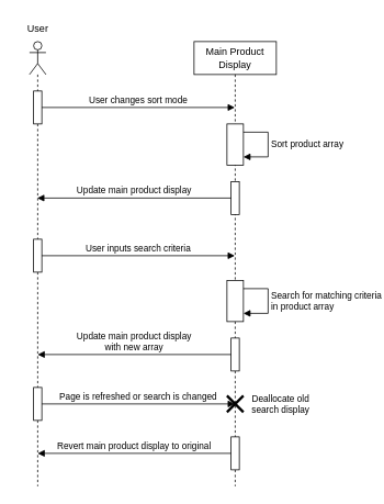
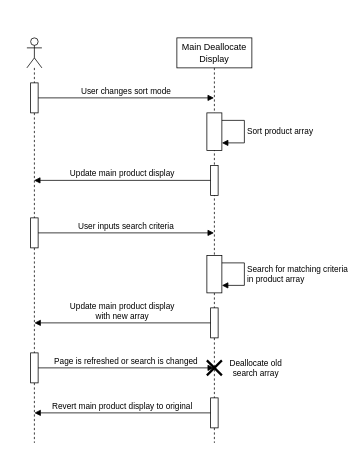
  <mxCell id="0" />
  <mxCell id="1" parent="0" />
- <mxCell id="2" value="Main Product Display" style="shape=umlLifeline;perimeter=lifelinePerimeter;whiteSpace=wrap;html=1;container=1;dropTarget=0;collapsible=0;recursiveResize=0;outlineConnect=0;portConstraint=eastwest;newEdgeStyle={&quot;curved&quot;:0,&quot;rounded&quot;:0};" vertex="1" parent="1"><mxGeometry x="235" y="50" width="100" height="540" as="geometry" /></mxCell>
+ <mxCell id="2" value="Main Deallocate Display" style="shape=umlLifeline;perimeter=lifelinePerimeter;whiteSpace=wrap;html=1;container=1;dropTarget=0;collapsible=0;recursiveResize=0;outlineConnect=0;portConstraint=eastwest;newEdgeStyle={&quot;curved&quot;:0,&quot;rounded&quot;:0};" vertex="1" parent="1"><mxGeometry x="235" y="50" width="100" height="540" as="geometry" /></mxCell>
  <mxCell id="3" value="" style="html=1;points=[[0,0,0,0,5],[0,1,0,0,-5],[1,0,0,0,5],[1,1,0,0,-5]];perimeter=orthogonalPerimeter;outlineConnect=0;targetShapes=umlLifeline;portConstraint=eastwest;newEdgeStyle={&quot;curved&quot;:0,&quot;rounded&quot;:0};" vertex="1" parent="2"><mxGeometry x="40" y="100" width="20" height="50" as="geometry" /></mxCell>
  <mxCell id="4" value="Sort product array" style="html=1;align=left;spacingLeft=2;endArrow=block;rounded=0;edgeStyle=orthogonalEdgeStyle;curved=0;rounded=0;" edge="1" target="3" parent="2"><mxGeometry relative="1" as="geometry"><mxPoint x="60" y="110" as="sourcePoint" /><Array as="points"><mxPoint x="90" y="110" /><mxPoint x="90" y="140" /></Array></mxGeometry></mxCell>
  <mxCell id="5" value="" style="html=1;points=[[0,0,0,0,5],[0,1,0,0,-5],[1,0,0,0,5],[1,1,0,0,-5]];perimeter=orthogonalPerimeter;outlineConnect=0;targetShapes=umlLifeline;portConstraint=eastwest;newEdgeStyle={&quot;curved&quot;:0,&quot;rounded&quot;:0};" vertex="1" parent="2"><mxGeometry x="45" y="170" width="10" height="40" as="geometry" /></mxCell>
  <mxCell id="6" value="" style="html=1;points=[[0,0,0,0,5],[0,1,0,0,-5],[1,0,0,0,5],[1,1,0,0,-5]];perimeter=orthogonalPerimeter;outlineConnect=0;targetShapes=umlLifeline;portConstraint=eastwest;newEdgeStyle={&quot;curved&quot;:0,&quot;rounded&quot;:0};" vertex="1" parent="2"><mxGeometry x="40" y="290" width="20" height="50" as="geometry" /></mxCell>
  <mxCell id="7" value="Search for matching criteria&lt;div&gt;in product array&lt;/div&gt;" style="html=1;align=left;spacingLeft=2;endArrow=block;rounded=0;edgeStyle=orthogonalEdgeStyle;curved=0;rounded=0;" edge="1" parent="2" target="6"><mxGeometry relative="1" as="geometry"><mxPoint x="60" y="300" as="sourcePoint" /><Array as="points"><mxPoint x="90" y="300" /><mxPoint x="90" y="330" /></Array></mxGeometry></mxCell>
  <mxCell id="8" value="" style="html=1;points=[[0,0,0,0,5],[0,1,0,0,-5],[1,0,0,0,5],[1,1,0,0,-5]];perimeter=orthogonalPerimeter;outlineConnect=0;targetShapes=umlLifeline;portConstraint=eastwest;newEdgeStyle={&quot;curved&quot;:0,&quot;rounded&quot;:0};" vertex="1" parent="2"><mxGeometry x="45" y="360" width="10" height="40" as="geometry" /></mxCell>
  <mxCell id="9" value="Update main product display&lt;div&gt;with new array&lt;/div&gt;" style="html=1;verticalAlign=bottom;endArrow=block;curved=0;rounded=0;" edge="1" parent="2"><mxGeometry width="80" relative="1" as="geometry"><mxPoint x="45" y="380" as="sourcePoint" /><mxPoint x="-190" y="380" as="targetPoint" /></mxGeometry></mxCell>
  <mxCell id="10" value="" style="shape=umlDestroy;whiteSpace=wrap;html=1;strokeWidth=3;targetShapes=umlLifeline;" vertex="1" parent="2"><mxGeometry x="40" y="430" width="20" height="20" as="geometry" /></mxCell>
  <mxCell id="11" value="" style="shape=umlLifeline;perimeter=lifelinePerimeter;whiteSpace=wrap;html=1;container=1;dropTarget=0;collapsible=0;recursiveResize=0;outlineConnect=0;portConstraint=eastwest;newEdgeStyle={&quot;curved&quot;:0,&quot;rounded&quot;:0};participant=umlActor;" vertex="1" parent="1"><mxGeometry x="35" y="50" width="20" height="540" as="geometry" /></mxCell>
  <mxCell id="12" value="" style="html=1;points=[[0,0,0,0,5],[0,1,0,0,-5],[1,0,0,0,5],[1,1,0,0,-5]];perimeter=orthogonalPerimeter;outlineConnect=0;targetShapes=umlLifeline;portConstraint=eastwest;newEdgeStyle={&quot;curved&quot;:0,&quot;rounded&quot;:0};" vertex="1" parent="11"><mxGeometry x="5" y="60" width="10" height="40" as="geometry" /></mxCell>
  <mxCell id="13" value="" style="html=1;points=[[0,0,0,0,5],[0,1,0,0,-5],[1,0,0,0,5],[1,1,0,0,-5]];perimeter=orthogonalPerimeter;outlineConnect=0;targetShapes=umlLifeline;portConstraint=eastwest;newEdgeStyle={&quot;curved&quot;:0,&quot;rounded&quot;:0};" vertex="1" parent="11"><mxGeometry x="5" y="240" width="10" height="40" as="geometry" /></mxCell>
  <mxCell id="14" value="" style="html=1;points=[[0,0,0,0,5],[0,1,0,0,-5],[1,0,0,0,5],[1,1,0,0,-5]];perimeter=orthogonalPerimeter;outlineConnect=0;targetShapes=umlLifeline;portConstraint=eastwest;newEdgeStyle={&quot;curved&quot;:0,&quot;rounded&quot;:0};" vertex="1" parent="11"><mxGeometry x="5" y="420" width="10" height="40" as="geometry" /></mxCell>
  <mxCell id="15" value="User changes sort mode" style="html=1;verticalAlign=bottom;endArrow=block;curved=0;rounded=0;" edge="1" parent="1" source="12"><mxGeometry width="80" relative="1" as="geometry"><mxPoint x="65" y="140" as="sourcePoint" /><mxPoint x="284.5" y="130" as="targetPoint" /></mxGeometry></mxCell>
- <mxCell id="16" value="User" style="text;html=1;align=center;verticalAlign=middle;resizable=0;points=[];autosize=1;strokeColor=none;fillColor=none;" vertex="1" parent="1"><mxGeometry x="20" y="20" width="50" height="30" as="geometry" /></mxCell>
  <mxCell id="17" value="Update main product display" style="html=1;verticalAlign=bottom;endArrow=block;curved=0;rounded=0;" edge="1" parent="1" target="11"><mxGeometry width="80" relative="1" as="geometry"><mxPoint x="280" y="240" as="sourcePoint" /><mxPoint x="155" y="240" as="targetPoint" /></mxGeometry></mxCell>
  <mxCell id="18" value="User inputs search criteria" style="html=1;verticalAlign=bottom;endArrow=block;curved=0;rounded=0;" edge="1" parent="1" source="13" target="2"><mxGeometry width="80" relative="1" as="geometry"><mxPoint x="85" y="320" as="sourcePoint" /><mxPoint x="284.67" y="290" as="targetPoint" /></mxGeometry></mxCell>
  <mxCell id="19" value="Page is refreshed or search is changed" style="html=1;verticalAlign=bottom;endArrow=block;curved=0;rounded=0;" edge="1" parent="1" source="14" target="2"><mxGeometry width="80" relative="1" as="geometry"><mxPoint x="55" y="490" as="sourcePoint" /><mxPoint x="135" y="490" as="targetPoint" /></mxGeometry></mxCell>
- <mxCell id="20" value="&lt;font style=&quot;font-size: 11px;&quot;&gt;Deallocate old&lt;/font&gt;&lt;div style=&quot;font-size: 11px;&quot;&gt;&lt;font style=&quot;font-size: 11px;&quot;&gt;search display&lt;/font&gt;&lt;/div&gt;" style="text;html=1;align=center;verticalAlign=middle;resizable=0;points=[];autosize=1;strokeColor=none;fillColor=none;" vertex="1" parent="1"><mxGeometry x="295" y="470" width="90" height="40" as="geometry" /></mxCell>
+ <mxCell id="20" value="&lt;font style=&quot;font-size: 11px;&quot;&gt;Deallocate old&lt;/font&gt;&lt;div style=&quot;font-size: 11px;&quot;&gt;&lt;font style=&quot;font-size: 11px;&quot;&gt;search array&lt;/font&gt;&lt;/div&gt;" style="text;html=1;align=center;verticalAlign=middle;resizable=0;points=[];autosize=1;strokeColor=none;fillColor=none;" vertex="1" parent="1"><mxGeometry x="295" y="470" width="90" height="40" as="geometry" /></mxCell>
  <mxCell id="21" value="" style="html=1;points=[[0,0,0,0,5],[0,1,0,0,-5],[1,0,0,0,5],[1,1,0,0,-5]];perimeter=orthogonalPerimeter;outlineConnect=0;targetShapes=umlLifeline;portConstraint=eastwest;newEdgeStyle={&quot;curved&quot;:0,&quot;rounded&quot;:0};" vertex="1" parent="1"><mxGeometry x="280" y="530" width="10" height="40" as="geometry" /></mxCell>
  <mxCell id="22" value="Revert main product display to original" style="html=1;verticalAlign=bottom;endArrow=block;curved=0;rounded=0;" edge="1" parent="1"><mxGeometry width="80" relative="1" as="geometry"><mxPoint x="280" y="550" as="sourcePoint" /><mxPoint x="45" y="550" as="targetPoint" /></mxGeometry></mxCell>
